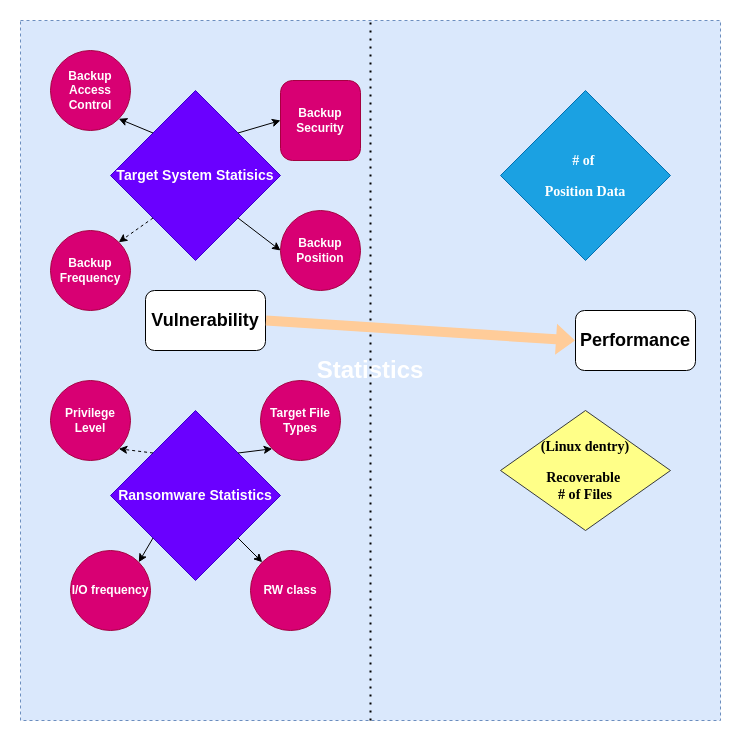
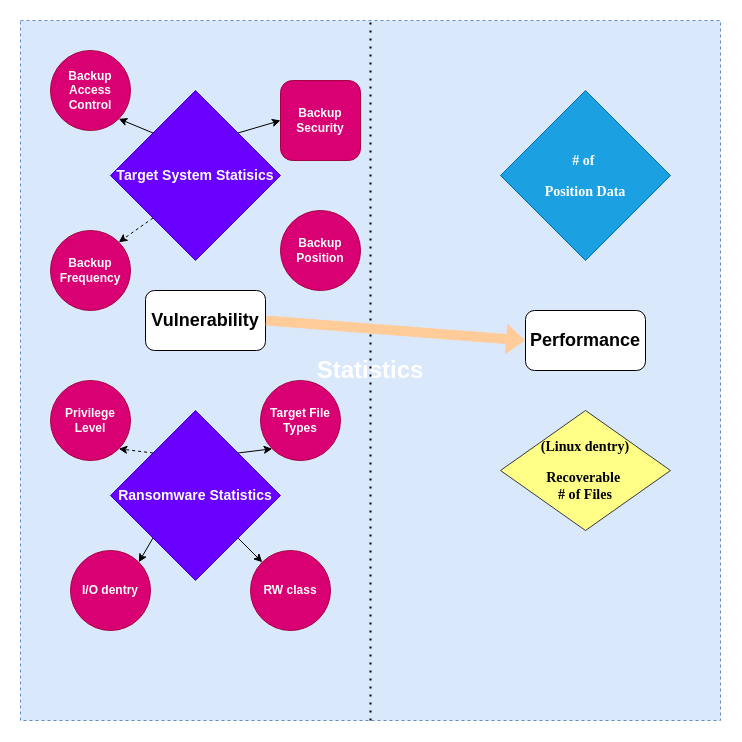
  <mxCell id="0" />
  <mxCell id="1" parent="0" />
  <mxCell id="2" value="&lt;h1&gt;&lt;font color=&quot;#ffffff&quot;&gt;Statistics&lt;/font&gt;&lt;/h1&gt;" style="whiteSpace=wrap;html=1;aspect=fixed;fillColor=#dae8fc;strokeColor=#6c8ebf;dashed=1;" vertex="1" parent="1"><mxGeometry x="20" y="20" width="700" height="700" as="geometry" /></mxCell>
  <mxCell id="3" value="&lt;h3&gt;&lt;font face=&quot;Georgia&quot;&gt;# of&amp;nbsp;&lt;/font&gt;&lt;/h3&gt;&lt;h3&gt;&lt;font face=&quot;Georgia&quot;&gt;Position Data&lt;/font&gt;&lt;/h3&gt;" style="rhombus;whiteSpace=wrap;html=1;fillColor=#1ba1e2;fontColor=#ffffff;strokeColor=#006EAF;" vertex="1" parent="1"><mxGeometry x="500" y="90" width="170" height="170" as="geometry" /></mxCell>
  <mxCell id="4" value="&lt;h3&gt;&lt;font face=&quot;Georgia&quot;&gt;(Linux dentry)&lt;/font&gt;&lt;/h3&gt;&lt;h3&gt;&lt;font face=&quot;Georgia&quot;&gt;Recoverable&amp;nbsp;&lt;br&gt;&lt;/font&gt;&lt;font face=&quot;Georgia&quot;&gt;# of Files&lt;/font&gt;&lt;/h3&gt;" style="rhombus;whiteSpace=wrap;html=1;fillColor=#ffff88;strokeColor=#36393d;" vertex="1" parent="1"><mxGeometry x="500" y="410" width="170" height="120" as="geometry" /></mxCell>
  <mxCell id="5" value="&lt;h3&gt;Ransomware Statistics&lt;/h3&gt;" style="rhombus;whiteSpace=wrap;html=1;fillColor=#6a00ff;fontColor=#ffffff;strokeColor=#3700CC;" vertex="1" parent="1"><mxGeometry x="110" y="410" width="170" height="170" as="geometry" /></mxCell>
  <mxCell id="6" value="&lt;h3&gt;Target System Statisics&lt;/h3&gt;" style="rhombus;whiteSpace=wrap;html=1;fillColor=#6a00ff;fontColor=#ffffff;strokeColor=#3700CC;" vertex="1" parent="1"><mxGeometry x="110" y="90" width="170" height="170" as="geometry" /></mxCell>
  <mxCell id="7" value="" style="endArrow=classic;html=1;rounded=0;exitX=1;exitY=0;exitDx=0;exitDy=0;entryX=0;entryY=0.5;entryDx=0;entryDy=0;" edge="1" parent="1" source="6" target="8"><mxGeometry width="50" height="50" relative="1" as="geometry"><mxPoint x="300" y="490" as="sourcePoint" /><mxPoint x="350" y="440" as="targetPoint" /></mxGeometry></mxCell>
  <mxCell id="8" value="&lt;h4&gt;Backup Security&lt;/h4&gt;" style="whiteSpace=wrap;html=1;aspect=fixed;fillColor=#d80073;fontColor=#ffffff;strokeColor=#A50040;rounded=1;" vertex="1" parent="1"><mxGeometry x="280" y="80" width="80" height="80" as="geometry" /></mxCell>
  <mxCell id="9" value="" style="endArrow=none;dashed=1;html=1;dashPattern=1 3;strokeWidth=2;rounded=0;entryX=0.5;entryY=0;entryDx=0;entryDy=0;exitX=0.5;exitY=1;exitDx=0;exitDy=0;" edge="1" parent="1" source="2" target="2"><mxGeometry width="50" height="50" relative="1" as="geometry"><mxPoint x="390" y="380" as="sourcePoint" /><mxPoint x="440" y="330" as="targetPoint" /></mxGeometry></mxCell>
  <mxCell id="10" value="&lt;h2&gt;Vulnerability&lt;/h2&gt;" style="rounded=1;whiteSpace=wrap;html=1;" vertex="1" parent="1"><mxGeometry x="145" y="290" width="120" height="60" as="geometry" /></mxCell>
- <mxCell id="11" value="&lt;h2&gt;Performance&lt;/h2&gt;" style="rounded=1;whiteSpace=wrap;html=1;" vertex="1" parent="1"><mxGeometry x="575" y="310" width="120" height="60" as="geometry" /></mxCell>
+ <mxCell id="11" value="&lt;h2&gt;Performance&lt;/h2&gt;" style="rounded=1;whiteSpace=wrap;html=1;" vertex="1" parent="1"><mxGeometry x="525" y="310" width="120" height="60" as="geometry" /></mxCell>
  <mxCell id="12" value="" style="shape=flexArrow;endArrow=classic;html=1;rounded=0;entryX=0;entryY=0.5;entryDx=0;entryDy=0;exitX=1;exitY=0.5;exitDx=0;exitDy=0;fillColor=#ffcc99;strokeColor=none;" edge="1" parent="1" source="10" target="11"><mxGeometry width="50" height="50" relative="1" as="geometry"><mxPoint x="370" y="340" as="sourcePoint" /><mxPoint x="420" y="290" as="targetPoint" /></mxGeometry></mxCell>
- <mxCell id="13" value="" style="endArrow=classic;html=1;rounded=0;exitX=1;exitY=1;exitDx=0;exitDy=0;entryX=0;entryY=0.5;entryDx=0;entryDy=0;" edge="1" parent="1" source="6" target="14"><mxGeometry width="50" height="50" relative="1" as="geometry"><mxPoint x="260" y="260" as="sourcePoint" /><mxPoint x="310" y="210" as="targetPoint" /></mxGeometry></mxCell>
  <mxCell id="14" value="&lt;h4&gt;Backup Position&lt;/h4&gt;" style="ellipse;whiteSpace=wrap;html=1;aspect=fixed;fillColor=#d80073;fontColor=#ffffff;strokeColor=#A50040;" vertex="1" parent="1"><mxGeometry x="280" y="210" width="80" height="80" as="geometry" /></mxCell>
  <mxCell id="15" value="&lt;h4&gt;Backup Frequency&lt;/h4&gt;" style="ellipse;whiteSpace=wrap;html=1;aspect=fixed;fillColor=#d80073;fontColor=#ffffff;strokeColor=#A50040;" vertex="1" parent="1"><mxGeometry x="50" y="230" width="80" height="80" as="geometry" /></mxCell>
  <mxCell id="16" value="" style="endArrow=classic;html=1;rounded=0;exitX=0;exitY=1;exitDx=0;exitDy=0;entryX=1;entryY=0;entryDx=0;entryDy=0;dashed=1;" edge="1" parent="1" source="6" target="15"><mxGeometry width="50" height="50" relative="1" as="geometry"><mxPoint x="248" y="228" as="sourcePoint" /><mxPoint x="300" y="260" as="targetPoint" /></mxGeometry></mxCell>
  <mxCell id="17" value="&lt;h4&gt;Backup Access Control&lt;/h4&gt;" style="ellipse;whiteSpace=wrap;html=1;aspect=fixed;fillColor=#d80073;fontColor=#ffffff;strokeColor=#A50040;" vertex="1" parent="1"><mxGeometry x="50" y="50" width="80" height="80" as="geometry" /></mxCell>
  <mxCell id="18" value="" style="endArrow=classic;html=1;rounded=0;exitX=0;exitY=0;exitDx=0;exitDy=0;entryX=1;entryY=1;entryDx=0;entryDy=0;" edge="1" parent="1" source="6" target="17"><mxGeometry width="50" height="50" relative="1" as="geometry"><mxPoint x="248" y="143" as="sourcePoint" /><mxPoint x="300" y="120" as="targetPoint" /></mxGeometry></mxCell>
  <mxCell id="19" value="&lt;h4&gt;Privilege Level&lt;/h4&gt;" style="ellipse;whiteSpace=wrap;html=1;aspect=fixed;fillColor=#d80073;fontColor=#ffffff;strokeColor=#A50040;" vertex="1" parent="1"><mxGeometry x="50" y="380" width="80" height="80" as="geometry" /></mxCell>
  <mxCell id="20" value="" style="endArrow=classic;html=1;rounded=0;exitX=0;exitY=0;exitDx=0;exitDy=0;entryX=1;entryY=1;entryDx=0;entryDy=0;dashed=1;" edge="1" parent="1" source="5" target="19"><mxGeometry width="50" height="50" relative="1" as="geometry"><mxPoint x="163" y="228" as="sourcePoint" /><mxPoint x="128" y="252" as="targetPoint" /></mxGeometry></mxCell>
  <mxCell id="21" value="&lt;h4&gt;RW class&lt;/h4&gt;" style="ellipse;whiteSpace=wrap;html=1;aspect=fixed;fillColor=#d80073;fontColor=#ffffff;strokeColor=#A50040;" vertex="1" parent="1"><mxGeometry x="250" y="550" width="80" height="80" as="geometry" /></mxCell>
  <mxCell id="22" value="" style="endArrow=classic;html=1;rounded=0;exitX=1;exitY=1;exitDx=0;exitDy=0;entryX=0;entryY=0;entryDx=0;entryDy=0;" edge="1" parent="1" source="5" target="21"><mxGeometry width="50" height="50" relative="1" as="geometry"><mxPoint x="163" y="228" as="sourcePoint" /><mxPoint x="128" y="252" as="targetPoint" /></mxGeometry></mxCell>
- <mxCell id="23" value="&lt;h4&gt;I/O frequency&lt;/h4&gt;" style="ellipse;whiteSpace=wrap;html=1;aspect=fixed;fillColor=#d80073;fontColor=#ffffff;strokeColor=#A50040;" vertex="1" parent="1"><mxGeometry x="70" y="550" width="80" height="80" as="geometry" /></mxCell>
+ <mxCell id="23" value="&lt;h4&gt;I/O dentry&lt;/h4&gt;" style="ellipse;whiteSpace=wrap;html=1;aspect=fixed;fillColor=#d80073;fontColor=#ffffff;strokeColor=#A50040;" vertex="1" parent="1"><mxGeometry x="70" y="550" width="80" height="80" as="geometry" /></mxCell>
  <mxCell id="24" value="" style="endArrow=classic;html=1;rounded=0;exitX=0;exitY=1;exitDx=0;exitDy=0;entryX=1;entryY=0;entryDx=0;entryDy=0;" edge="1" parent="1" source="5" target="23"><mxGeometry width="50" height="50" relative="1" as="geometry"><mxPoint x="163" y="228" as="sourcePoint" /><mxPoint x="128" y="252" as="targetPoint" /></mxGeometry></mxCell>
  <mxCell id="25" value="&lt;h4&gt;Target File Types&lt;/h4&gt;" style="ellipse;whiteSpace=wrap;html=1;aspect=fixed;fillColor=#d80073;fontColor=#ffffff;strokeColor=#A50040;" vertex="1" parent="1"><mxGeometry x="260" y="380" width="80" height="80" as="geometry" /></mxCell>
  <mxCell id="26" value="" style="endArrow=classic;html=1;rounded=0;exitX=1;exitY=0;exitDx=0;exitDy=0;entryX=0;entryY=1;entryDx=0;entryDy=0;" edge="1" parent="1" source="5" target="25"><mxGeometry width="50" height="50" relative="1" as="geometry"><mxPoint x="163" y="463" as="sourcePoint" /><mxPoint x="128" y="458" as="targetPoint" /></mxGeometry></mxCell>
